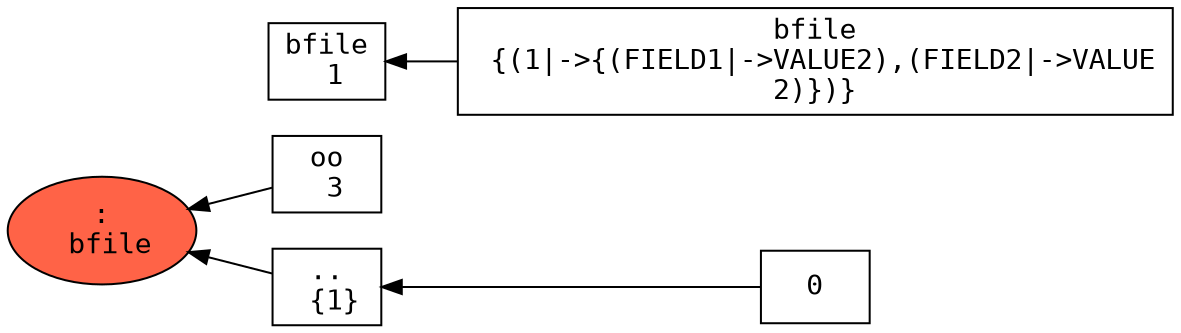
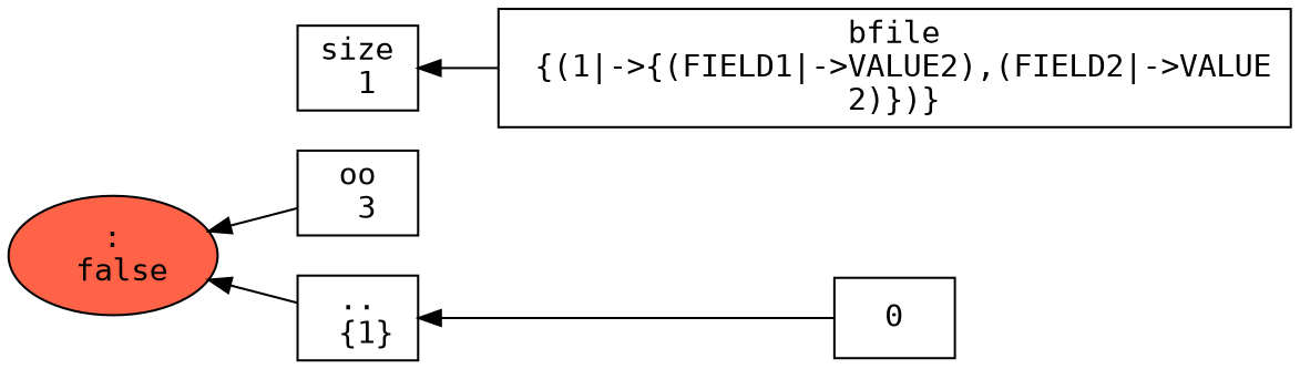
  digraph {
    fontname="DejaVu Sans Mono"
    rankdir=RL
    node [fillcolor=white fontname="DejaVu Sans Mono" shape=box style=filled]
    edge [fontname="DejaVu Sans Mono"]
-   n1 [fillcolor=tomato label=":\n bfile" shape=ellipse]
+   n1 [fillcolor=tomato label=":\n false" shape=ellipse]
    n2 [label="oo\n 3"]
    n3 [label="..\n \{1\}"]
    n4 [label=0]
-   n5 [label="bfile\n 1"]
+   n5 [label="size\n 1"]
    n6 [label="bfile\n \{(1\|-\>\{(FIELD1\|-\>VALUE2),(FIELD2\|-\>VALUE\n2)\})\}"]
    n2 -> n1
    n3 -> n1
    n4 -> n3
    n6 -> n5
  }
